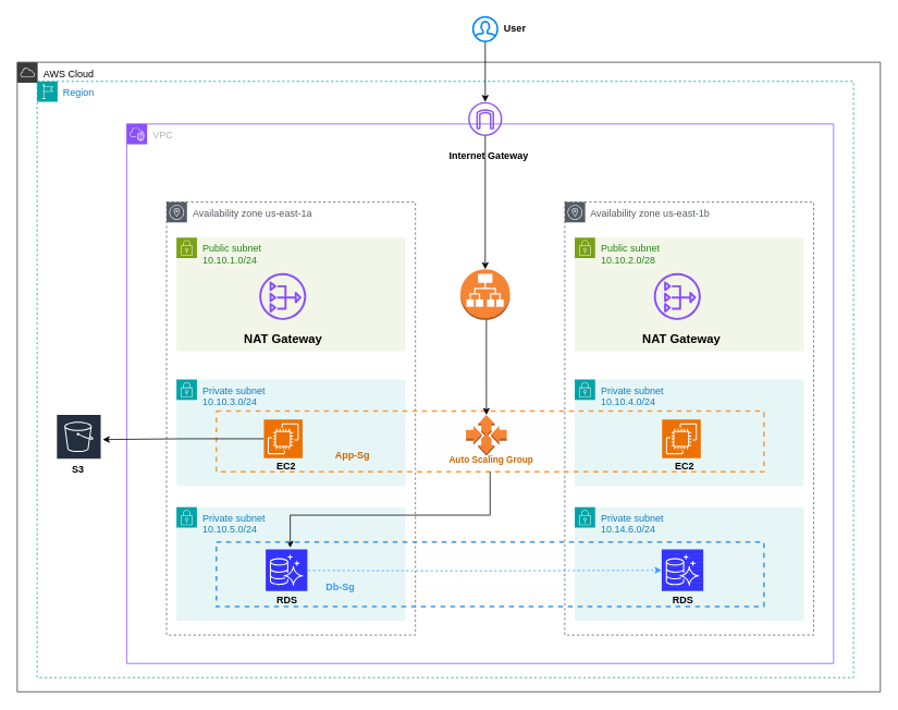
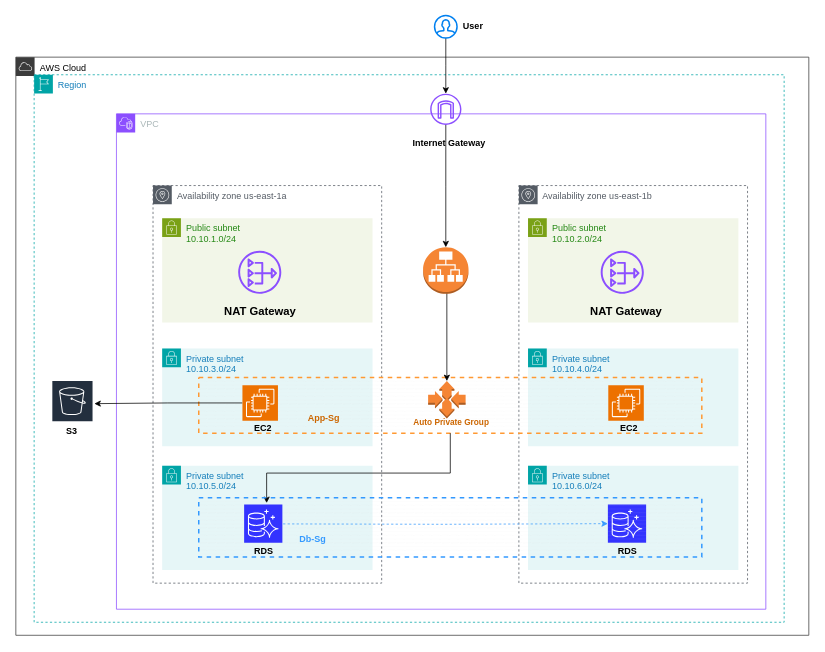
  <mxCell id="0" />
  <mxCell id="1" parent="0" />
  <mxCell id="2" value="" style="group" vertex="1" connectable="0" parent="1"><mxGeometry x="45" y="99" width="1000" height="730" as="geometry" /></mxCell>
  <mxCell id="3" value="VPC" style="points=[[0,0],[0.25,0],[0.5,0],[0.75,0],[1,0],[1,0.25],[1,0.5],[1,0.75],[1,1],[0.75,1],[0.5,1],[0.25,1],[0,1],[0,0.75],[0,0.5],[0,0.25]];outlineConnect=0;gradientColor=none;html=1;whiteSpace=wrap;fontSize=12;fontStyle=0;container=1;pointerEvents=0;collapsible=0;recursiveResize=0;shape=mxgraph.aws4.group;grIcon=mxgraph.aws4.group_vpc2;strokeColor=#8C4FFF;fillColor=none;verticalAlign=top;align=left;spacingLeft=30;fontColor=#AAB7B8;dashed=0;shadow=0;" vertex="1" parent="2"><mxGeometry x="109.756" y="52.143" width="865.854" height="660.476" as="geometry" /></mxCell>
  <mxCell id="4" value="Availability zone us-east-1a" style="outlineConnect=0;gradientColor=none;html=1;whiteSpace=wrap;fontSize=12;fontStyle=0;shape=mxgraph.aws4.group;grIcon=mxgraph.aws4.group_availability_zone;strokeColor=#545B64;fillColor=none;verticalAlign=top;align=left;spacingLeft=30;fontColor=#545B64;dashed=1;shadow=0;" vertex="1" parent="3"><mxGeometry x="48.78" y="95.595" width="304.878" height="530.119" as="geometry" /></mxCell>
  <mxCell id="5" value="Availability zone us-east-1b" style="outlineConnect=0;gradientColor=none;html=1;whiteSpace=wrap;fontSize=12;fontStyle=0;shape=mxgraph.aws4.group;grIcon=mxgraph.aws4.group_availability_zone;strokeColor=#545B64;fillColor=none;verticalAlign=top;align=left;spacingLeft=30;fontColor=#545B64;dashed=1;shadow=0;" vertex="1" parent="3"><mxGeometry x="536.585" y="95.595" width="304.878" height="530.119" as="geometry" /></mxCell>
  <mxCell id="6" value="&lt;font style=&quot;color: light-dark(rgb(0, 0, 0), rgb(237, 237, 237));&quot;&gt;AWS Cloud&lt;/font&gt;" style="outlineConnect=0;gradientColor=none;html=1;whiteSpace=wrap;fontSize=12;fontStyle=0;shape=mxgraph.aws4.group;grIcon=mxgraph.aws4.group_aws_cloud;strokeColor=#3B3B3B;fillColor=none;verticalAlign=top;align=left;spacingLeft=30;fontColor=#AAB7B8;dashed=0;shadow=0;" vertex="1" parent="3"><mxGeometry x="-134.146" y="-75.607" width="1057.317" height="770.845" as="geometry" /></mxCell>
  <mxCell id="7" value="Private subnet&lt;br&gt;10.10.5.0/24" style="points=[[0,0],[0.25,0],[0.5,0],[0.75,0],[1,0],[1,0.25],[1,0.5],[1,0.75],[1,1],[0.75,1],[0.5,1],[0.25,1],[0,1],[0,0.75],[0,0.5],[0,0.25]];outlineConnect=0;gradientColor=none;html=1;whiteSpace=wrap;fontSize=12;fontStyle=0;container=1;pointerEvents=0;collapsible=0;recursiveResize=0;shape=mxgraph.aws4.group;grIcon=mxgraph.aws4.group_security_group;grStroke=0;strokeColor=#00A4A6;fillColor=#E6F6F7;verticalAlign=top;align=left;spacingLeft=30;fontColor=#147EBA;dashed=0;shadow=0;" vertex="1" parent="3"><mxGeometry x="60.976" y="469.286" width="280.488" height="139.048" as="geometry" /></mxCell>
- <mxCell id="8" value="Private subnet&lt;br&gt;10.14.6.0/24" style="points=[[0,0],[0.25,0],[0.5,0],[0.75,0],[1,0],[1,0.25],[1,0.5],[1,0.75],[1,1],[0.75,1],[0.5,1],[0.25,1],[0,1],[0,0.75],[0,0.5],[0,0.25]];outlineConnect=0;gradientColor=none;html=1;whiteSpace=wrap;fontSize=12;fontStyle=0;container=1;pointerEvents=0;collapsible=0;recursiveResize=0;shape=mxgraph.aws4.group;grIcon=mxgraph.aws4.group_security_group;grStroke=0;strokeColor=#00A4A6;fillColor=#E6F6F7;verticalAlign=top;align=left;spacingLeft=30;fontColor=#147EBA;dashed=0;shadow=0;" vertex="1" parent="3"><mxGeometry x="548.78" y="469.286" width="280.488" height="139.048" as="geometry" /></mxCell>
+ <mxCell id="8" value="Private subnet&lt;br&gt;10.10.6.0/24" style="points=[[0,0],[0.25,0],[0.5,0],[0.75,0],[1,0],[1,0.25],[1,0.5],[1,0.75],[1,1],[0.75,1],[0.5,1],[0.25,1],[0,1],[0,0.75],[0,0.5],[0,0.25]];outlineConnect=0;gradientColor=none;html=1;whiteSpace=wrap;fontSize=12;fontStyle=0;container=1;pointerEvents=0;collapsible=0;recursiveResize=0;shape=mxgraph.aws4.group;grIcon=mxgraph.aws4.group_security_group;grStroke=0;strokeColor=#00A4A6;fillColor=#E6F6F7;verticalAlign=top;align=left;spacingLeft=30;fontColor=#147EBA;dashed=0;shadow=0;" vertex="1" parent="3"><mxGeometry x="548.78" y="469.286" width="280.488" height="139.048" as="geometry" /></mxCell>
  <mxCell id="9" style="edgeStyle=orthogonalEdgeStyle;rounded=0;orthogonalLoop=1;jettySize=auto;html=1;entryX=0;entryY=0.5;entryDx=0;entryDy=0;entryPerimeter=0;strokeColor=#3399FF;fontColor=#46495D;fillColor=#B2C9AB;dashed=1;shadow=0;" edge="1" parent="3" target="30"><mxGeometry relative="1" as="geometry"><mxPoint x="216.258" y="546.714" as="sourcePoint" /><mxPoint x="619.817" y="546.631" as="targetPoint" /></mxGeometry></mxCell>
  <mxCell id="10" value="Public subnet&lt;div&gt;10.10.1.0/24&lt;/div&gt;" style="points=[[0,0],[0.25,0],[0.5,0],[0.75,0],[1,0],[1,0.25],[1,0.5],[1,0.75],[1,1],[0.75,1],[0.5,1],[0.25,1],[0,1],[0,0.75],[0,0.5],[0,0.25]];outlineConnect=0;gradientColor=none;html=1;whiteSpace=wrap;fontSize=12;fontStyle=0;container=1;pointerEvents=0;collapsible=0;recursiveResize=0;shape=mxgraph.aws4.group;grIcon=mxgraph.aws4.group_security_group;grStroke=0;strokeColor=#7AA116;fillColor=#F2F6E8;verticalAlign=top;align=left;spacingLeft=30;fontColor=#248814;dashed=0;shadow=0;" vertex="1" parent="3"><mxGeometry x="60.976" y="139.048" width="280.488" height="139.048" as="geometry" /></mxCell>
- <mxCell id="11" value="Public subnet&lt;br&gt;10.10.2.0/28" style="points=[[0,0],[0.25,0],[0.5,0],[0.75,0],[1,0],[1,0.25],[1,0.5],[1,0.75],[1,1],[0.75,1],[0.5,1],[0.25,1],[0,1],[0,0.75],[0,0.5],[0,0.25]];outlineConnect=0;gradientColor=none;html=1;whiteSpace=wrap;fontSize=12;fontStyle=0;container=1;pointerEvents=0;collapsible=0;recursiveResize=0;shape=mxgraph.aws4.group;grIcon=mxgraph.aws4.group_security_group;grStroke=0;strokeColor=#7AA116;fillColor=#F2F6E8;verticalAlign=top;align=left;spacingLeft=30;fontColor=#248814;dashed=0;shadow=0;" vertex="1" parent="3"><mxGeometry x="548.78" y="139.048" width="280.488" height="139.048" as="geometry" /></mxCell>
+ <mxCell id="11" value="Public subnet&lt;br&gt;10.10.2.0/24" style="points=[[0,0],[0.25,0],[0.5,0],[0.75,0],[1,0],[1,0.25],[1,0.5],[1,0.75],[1,1],[0.75,1],[0.5,1],[0.25,1],[0,1],[0,0.75],[0,0.5],[0,0.25]];outlineConnect=0;gradientColor=none;html=1;whiteSpace=wrap;fontSize=12;fontStyle=0;container=1;pointerEvents=0;collapsible=0;recursiveResize=0;shape=mxgraph.aws4.group;grIcon=mxgraph.aws4.group_security_group;grStroke=0;strokeColor=#7AA116;fillColor=#F2F6E8;verticalAlign=top;align=left;spacingLeft=30;fontColor=#248814;dashed=0;shadow=0;" vertex="1" parent="3"><mxGeometry x="548.78" y="139.048" width="280.488" height="139.048" as="geometry" /></mxCell>
  <mxCell id="12" value="Private subnet&lt;div&gt;10.10.3.0/24&lt;/div&gt;" style="points=[[0,0],[0.25,0],[0.5,0],[0.75,0],[1,0],[1,0.25],[1,0.5],[1,0.75],[1,1],[0.75,1],[0.5,1],[0.25,1],[0,1],[0,0.75],[0,0.5],[0,0.25]];outlineConnect=0;gradientColor=none;html=1;whiteSpace=wrap;fontSize=12;fontStyle=0;container=1;pointerEvents=0;collapsible=0;recursiveResize=0;shape=mxgraph.aws4.group;grIcon=mxgraph.aws4.group_security_group;grStroke=0;strokeColor=#00A4A6;fillColor=#E6F6F7;verticalAlign=top;align=left;spacingLeft=30;fontColor=#147EBA;dashed=0;shadow=0;" vertex="1" parent="3"><mxGeometry x="60.976" y="312.857" width="280.488" height="130.357" as="geometry" /></mxCell>
  <mxCell id="13" value="Private subnet&lt;div&gt;10.10.4.0/24&lt;/div&gt;" style="points=[[0,0],[0.25,0],[0.5,0],[0.75,0],[1,0],[1,0.25],[1,0.5],[1,0.75],[1,1],[0.75,1],[0.5,1],[0.25,1],[0,1],[0,0.75],[0,0.5],[0,0.25]];outlineConnect=0;gradientColor=none;html=1;whiteSpace=wrap;fontSize=12;fontStyle=0;container=1;pointerEvents=0;collapsible=0;recursiveResize=0;shape=mxgraph.aws4.group;grIcon=mxgraph.aws4.group_security_group;grStroke=0;strokeColor=#00A4A6;fillColor=#E6F6F7;verticalAlign=top;align=left;spacingLeft=30;fontColor=#147EBA;dashed=0;shadow=0;" vertex="1" parent="3"><mxGeometry x="548.78" y="312.857" width="280.488" height="130.357" as="geometry" /></mxCell>
  <mxCell id="14" value="" style="verticalLabelPosition=bottom;verticalAlign=top;html=1;shape=mxgraph.basic.patternFillRect;fillStyle=hor;step=5;fillStrokeWidth=0.2;fillStrokeColor=#dddddd;strokeColor=#FF9933;fontColor=#46495D;fillColor=none;dashed=1;strokeWidth=2;shadow=0;" vertex="1" parent="3"><mxGeometry x="109.756" y="351.53" width="670.732" height="74.304" as="geometry" /></mxCell>
  <mxCell id="15" value="" style="points=[[0,0,0],[0.25,0,0],[0.5,0,0],[0.75,0,0],[1,0,0],[0,1,0],[0.25,1,0],[0.5,1,0],[0.75,1,0],[1,1,0],[0,0.25,0],[0,0.5,0],[0,0.75,0],[1,0.25,0],[1,0.5,0],[1,0.75,0]];outlineConnect=0;fontColor=#232F3E;fillColor=#ED7100;strokeColor=#ffffff;dashed=0;verticalLabelPosition=bottom;verticalAlign=top;align=center;html=1;fontSize=12;fontStyle=0;aspect=fixed;shape=mxgraph.aws4.resourceIcon;resIcon=mxgraph.aws4.ec2;shadow=0;" vertex="1" parent="3"><mxGeometry x="655.793" y="361.741" width="47.363" height="47.363" as="geometry" /></mxCell>
  <mxCell id="16" value="" style="edgeStyle=orthogonalEdgeStyle;rounded=0;orthogonalLoop=1;jettySize=auto;html=1;entryX=1.026;entryY=0.627;entryDx=0;entryDy=0;entryPerimeter=0;" edge="1" parent="3" source="17" target="24"><mxGeometry relative="1" as="geometry"><mxPoint x="104.306" y="385.44" as="targetPoint" /></mxGeometry></mxCell>
  <mxCell id="17" value="" style="points=[[0,0,0],[0.25,0,0],[0.5,0,0],[0.75,0,0],[1,0,0],[0,1,0],[0.25,1,0],[0.5,1,0],[0.75,1,0],[1,1,0],[0,0.25,0],[0,0.5,0],[0,0.75,0],[1,0.25,0],[1,0.5,0],[1,0.75,0]];outlineConnect=0;fontColor=#232F3E;fillColor=#ED7100;strokeColor=#ffffff;dashed=0;verticalLabelPosition=bottom;verticalAlign=top;align=center;html=1;fontSize=12;fontStyle=0;aspect=fixed;shape=mxgraph.aws4.resourceIcon;resIcon=mxgraph.aws4.ec2;shadow=0;" vertex="1" parent="3"><mxGeometry x="167.988" y="361.741" width="47.363" height="47.363" as="geometry" /></mxCell>
  <mxCell id="18" value="&lt;font style=&quot;color: rgb(204, 102, 0);&quot;&gt;&lt;b&gt;App-Sg&lt;/b&gt;&lt;/font&gt;" style="text;html=1;align=center;verticalAlign=middle;resizable=0;points=[];autosize=1;strokeColor=none;fillColor=none;fontColor=#46495D;shadow=0;" vertex="1" parent="3"><mxGeometry x="241.467" y="390.829" width="70" height="30" as="geometry" /></mxCell>
- <mxCell id="19" value="&lt;font style=&quot;color: rgb(204, 102, 0); font-size: 11px;&quot;&gt;&lt;b&gt;Auto Scaling Group&lt;/b&gt;&lt;/font&gt;" style="text;html=1;align=center;verticalAlign=middle;resizable=0;points=[];autosize=1;strokeColor=none;fillColor=none;fontColor=#46495D;shadow=0;" vertex="1" parent="3"><mxGeometry x="381.732" y="395.949" width="130" height="30" as="geometry" /></mxCell>
+ <mxCell id="19" value="&lt;font style=&quot;color: rgb(204, 102, 0); font-size: 11px;&quot;&gt;&lt;b&gt;Auto Private Group&lt;/b&gt;&lt;/font&gt;" style="text;html=1;align=center;verticalAlign=middle;resizable=0;points=[];autosize=1;strokeColor=none;fillColor=none;fontColor=#46495D;shadow=0;" vertex="1" parent="3"><mxGeometry x="381.732" y="395.949" width="130" height="30" as="geometry" /></mxCell>
  <mxCell id="20" style="edgeStyle=orthogonalEdgeStyle;rounded=0;orthogonalLoop=1;jettySize=auto;html=1;exitX=0.5;exitY=1;exitDx=0;exitDy=0;exitPerimeter=0;shadow=0;" edge="1" parent="3" source="14"><mxGeometry relative="1" as="geometry"><Array as="points"><mxPoint x="445" y="479" /><mxPoint x="200" y="479" /></Array><mxPoint x="200.244" y="518.857" as="targetPoint" /></mxGeometry></mxCell>
  <mxCell id="21" value="&lt;b&gt;Internet Gateway&lt;/b&gt;" style="text;html=1;align=center;verticalAlign=middle;resizable=0;points=[];autosize=1;strokeColor=none;fillColor=none;shadow=0;" vertex="1" parent="3"><mxGeometry x="383.171" y="23.464" width="120" height="30" as="geometry" /></mxCell>
  <mxCell id="22" value="&lt;b&gt;EC2&lt;/b&gt;" style="text;html=1;align=center;verticalAlign=middle;resizable=0;points=[];autosize=1;strokeColor=none;fillColor=none;shadow=0;" vertex="1" parent="3"><mxGeometry x="170.732" y="404.759" width="50" height="30" as="geometry" /></mxCell>
  <mxCell id="23" value="&lt;b&gt;S3&lt;/b&gt;" style="text;html=1;align=center;verticalAlign=middle;resizable=0;points=[];autosize=1;strokeColor=none;fillColor=none;shadow=0;" vertex="1" parent="3"><mxGeometry x="-79.681" y="407.74" width="40" height="30" as="geometry" /></mxCell>
  <mxCell id="24" value="" style="outlineConnect=0;fontColor=#232F3E;gradientColor=none;strokeColor=#ffffff;fillColor=#232F3E;dashed=0;verticalLabelPosition=middle;verticalAlign=bottom;align=center;html=1;whiteSpace=wrap;fontSize=10;fontStyle=1;spacing=3;shape=mxgraph.aws4.productIcon;prIcon=mxgraph.aws4.s3;shadow=0;" vertex="1" parent="3"><mxGeometry x="-86.481" y="355.317" width="55.61" height="49.536" as="geometry" /></mxCell>
  <mxCell id="25" value="&lt;b&gt;&lt;font style=&quot;font-size: 15px;&quot;&gt;NAT Gateway&lt;/font&gt;&lt;/b&gt;" style="text;html=1;align=center;verticalAlign=middle;resizable=0;points=[];autosize=1;strokeColor=none;fillColor=none;" vertex="1" parent="3"><mxGeometry x="131.054" y="248.097" width="120" height="30" as="geometry" /></mxCell>
  <mxCell id="26" value="" style="outlineConnect=0;fontColor=#232F3E;gradientColor=none;fillColor=#8C4FFF;strokeColor=none;dashed=0;verticalLabelPosition=bottom;verticalAlign=top;align=center;html=1;fontSize=12;fontStyle=0;aspect=fixed;pointerEvents=1;shape=mxgraph.aws4.nat_gateway;shadow=0;" vertex="1" parent="3"><mxGeometry x="162.3" y="182.5" width="57.5" height="57.5" as="geometry" /></mxCell>
  <mxCell id="27" value="&lt;b&gt;&lt;font style=&quot;font-size: 15px;&quot;&gt;NAT Gateway&lt;/font&gt;&lt;/b&gt;" style="text;html=1;align=center;verticalAlign=middle;resizable=0;points=[];autosize=1;strokeColor=none;fillColor=none;" vertex="1" parent="3"><mxGeometry x="619.474" y="248.097" width="120" height="30" as="geometry" /></mxCell>
  <mxCell id="28" value="" style="outlineConnect=0;fontColor=#232F3E;gradientColor=none;fillColor=#8C4FFF;strokeColor=none;dashed=0;verticalLabelPosition=bottom;verticalAlign=top;align=center;html=1;fontSize=12;fontStyle=0;aspect=fixed;pointerEvents=1;shape=mxgraph.aws4.nat_gateway;shadow=0;" vertex="1" parent="3"><mxGeometry x="645.66" y="182.5" width="57.5" height="57.5" as="geometry" /></mxCell>
  <mxCell id="29" value="&lt;font style=&quot;color: rgb(51, 153, 255);&quot;&gt;&lt;b&gt;Db-Sg&lt;/b&gt;&lt;/font&gt;" style="text;html=1;align=center;verticalAlign=middle;resizable=0;points=[];autosize=1;strokeColor=none;fillColor=none;fontColor=#46495D;shadow=0;" vertex="1" parent="3"><mxGeometry x="231.47" y="551.425" width="60" height="30" as="geometry" /></mxCell>
  <mxCell id="30" value="" style="sketch=0;points=[[0,0,0],[0.25,0,0],[0.5,0,0],[0.75,0,0],[1,0,0],[0,1,0],[0.25,1,0],[0.5,1,0],[0.75,1,0],[1,1,0],[0,0.25,0],[0,0.5,0],[0,0.75,0],[1,0.25,0],[1,0.5,0],[1,0.75,0]];outlineConnect=0;fontColor=#232F3E;fillColor=#3333FF;strokeColor=#ffffff;dashed=0;verticalLabelPosition=bottom;verticalAlign=top;align=center;html=1;fontSize=12;fontStyle=0;aspect=fixed;shape=mxgraph.aws4.resourceIcon;resIcon=mxgraph.aws4.aurora;" vertex="1" parent="3"><mxGeometry x="655.244" y="520.907" width="51" height="51" as="geometry" /></mxCell>
  <mxCell id="31" value="" style="verticalLabelPosition=bottom;verticalAlign=top;html=1;shape=mxgraph.basic.patternFillRect;fillStyle=hor;step=5;fillStrokeWidth=0.2;fillStrokeColor=#dddddd;strokeColor=#3399FF;fontColor=#46495D;fillColor=none;dashed=1;strokeWidth=2;shadow=0;" vertex="1" parent="3"><mxGeometry x="109.756" y="511.869" width="670.732" height="79.083" as="geometry" /></mxCell>
  <mxCell id="32" value="Region" style="points=[[0,0],[0.25,0],[0.5,0],[0.75,0],[1,0],[1,0.25],[1,0.5],[1,0.75],[1,1],[0.75,1],[0.5,1],[0.25,1],[0,1],[0,0.75],[0,0.5],[0,0.25]];outlineConnect=0;gradientColor=none;html=1;whiteSpace=wrap;fontSize=12;fontStyle=0;container=1;pointerEvents=0;collapsible=0;recursiveResize=0;shape=mxgraph.aws4.group;grIcon=mxgraph.aws4.group_region;strokeColor=#00A4A6;fillColor=none;verticalAlign=top;align=left;spacingLeft=30;fontColor=#147EBA;dashed=1;shadow=0;" vertex="1" parent="2"><mxGeometry width="1000.0" height="730" as="geometry" /></mxCell>
  <mxCell id="33" value="&lt;b&gt;EC2&lt;/b&gt;" style="text;html=1;align=center;verticalAlign=middle;resizable=0;points=[];autosize=1;strokeColor=none;fillColor=none;shadow=0;" vertex="1" parent="32"><mxGeometry x="768.293" y="457.119" width="50" height="30" as="geometry" /></mxCell>
  <mxCell id="34" value="&lt;b&gt;RDS&lt;/b&gt;" style="text;html=1;align=center;verticalAlign=middle;resizable=0;points=[];autosize=1;strokeColor=none;fillColor=none;shadow=0;" vertex="1" parent="32"><mxGeometry x="281.488" y="620.5" width="50" height="30" as="geometry" /></mxCell>
  <mxCell id="35" value="" style="outlineConnect=0;dashed=0;verticalLabelPosition=bottom;verticalAlign=top;align=center;html=1;shape=mxgraph.aws3.auto_scaling;fillColor=#F58534;gradientColor=none;strokeColor=#788AA3;fontColor=#46495D;shadow=0;" vertex="1" parent="2"><mxGeometry x="525.316" y="408.453" width="50" height="49.77" as="geometry" /></mxCell>
  <mxCell id="36" style="edgeStyle=orthogonalEdgeStyle;rounded=0;orthogonalLoop=1;jettySize=auto;html=1;entryX=0.5;entryY=0;entryDx=0;entryDy=0;entryPerimeter=0;exitX=0.523;exitY=0.98;exitDx=0;exitDy=0;exitPerimeter=0;" edge="1" parent="2" source="37" target="35"><mxGeometry relative="1" as="geometry"><mxPoint x="560" y="301" as="sourcePoint" /><mxPoint x="550" y="400" as="targetPoint" /></mxGeometry></mxCell>
  <mxCell id="37" value="" style="outlineConnect=0;dashed=0;verticalLabelPosition=bottom;verticalAlign=top;align=center;html=1;shape=mxgraph.aws3.application_load_balancer;fillColor=#F58534;gradientColor=none;strokeColor=#788AA3;fontColor=#46495D;shadow=0;" vertex="1" parent="2"><mxGeometry x="518.59" y="230" width="60.63" height="62.14" as="geometry" /></mxCell>
  <mxCell id="38" value="" style="sketch=0;points=[[0,0,0],[0.25,0,0],[0.5,0,0],[0.75,0,0],[1,0,0],[0,1,0],[0.25,1,0],[0.5,1,0],[0.75,1,0],[1,1,0],[0,0.25,0],[0,0.5,0],[0,0.75,0],[1,0.25,0],[1,0.5,0],[1,0.75,0]];outlineConnect=0;fontColor=#232F3E;fillColor=#3333FF;strokeColor=#ffffff;dashed=0;verticalLabelPosition=bottom;verticalAlign=top;align=center;html=1;fontSize=12;fontStyle=0;aspect=fixed;shape=mxgraph.aws4.resourceIcon;resIcon=mxgraph.aws4.aurora;" vertex="1" parent="2"><mxGeometry x="280" y="573" width="51" height="51" as="geometry" /></mxCell>
  <mxCell id="39" value="" style="outlineConnect=0;fontColor=#232F3E;gradientColor=none;fillColor=#8C4FFF;strokeColor=none;dashed=0;verticalLabelPosition=bottom;verticalAlign=top;align=center;html=1;fontSize=12;fontStyle=0;aspect=fixed;pointerEvents=1;shape=mxgraph.aws4.internet_gateway;shadow=0;" vertex="1" parent="1"><mxGeometry x="573.04" y="124.202" width="41.714" height="41.714" as="geometry" /></mxCell>
  <mxCell id="40" value="" style="edgeStyle=orthogonalEdgeStyle;rounded=0;orthogonalLoop=1;jettySize=auto;html=1;shadow=0;" edge="1" parent="1" source="39" target="37"><mxGeometry relative="1" as="geometry" /></mxCell>
  <mxCell id="41" value="" style="edgeStyle=orthogonalEdgeStyle;rounded=0;orthogonalLoop=1;jettySize=auto;html=1;" edge="1" parent="1" source="42" target="39"><mxGeometry relative="1" as="geometry" /></mxCell>
  <mxCell id="42" value="" style="html=1;verticalLabelPosition=bottom;align=center;labelBackgroundColor=#ffffff;verticalAlign=top;strokeWidth=2;strokeColor=#0080F0;shadow=0;dashed=0;shape=mxgraph.ios7.icons.user;" vertex="1" parent="1"><mxGeometry x="578.9" y="20" width="30" height="30" as="geometry" /></mxCell>
  <mxCell id="43" value="&lt;b&gt;User&lt;/b&gt;" style="text;html=1;align=center;verticalAlign=middle;resizable=0;points=[];autosize=1;strokeColor=none;fillColor=none;" vertex="1" parent="1"><mxGeometry x="605" y="20" width="50" height="30" as="geometry" /></mxCell>
  <mxCell id="44" value="&lt;b&gt;RDS&lt;/b&gt;" style="text;html=1;align=center;verticalAlign=middle;resizable=0;points=[];autosize=1;strokeColor=none;fillColor=none;shadow=0;" vertex="1" parent="1"><mxGeometry x="810.996" y="719.5" width="50" height="30" as="geometry" /></mxCell>
